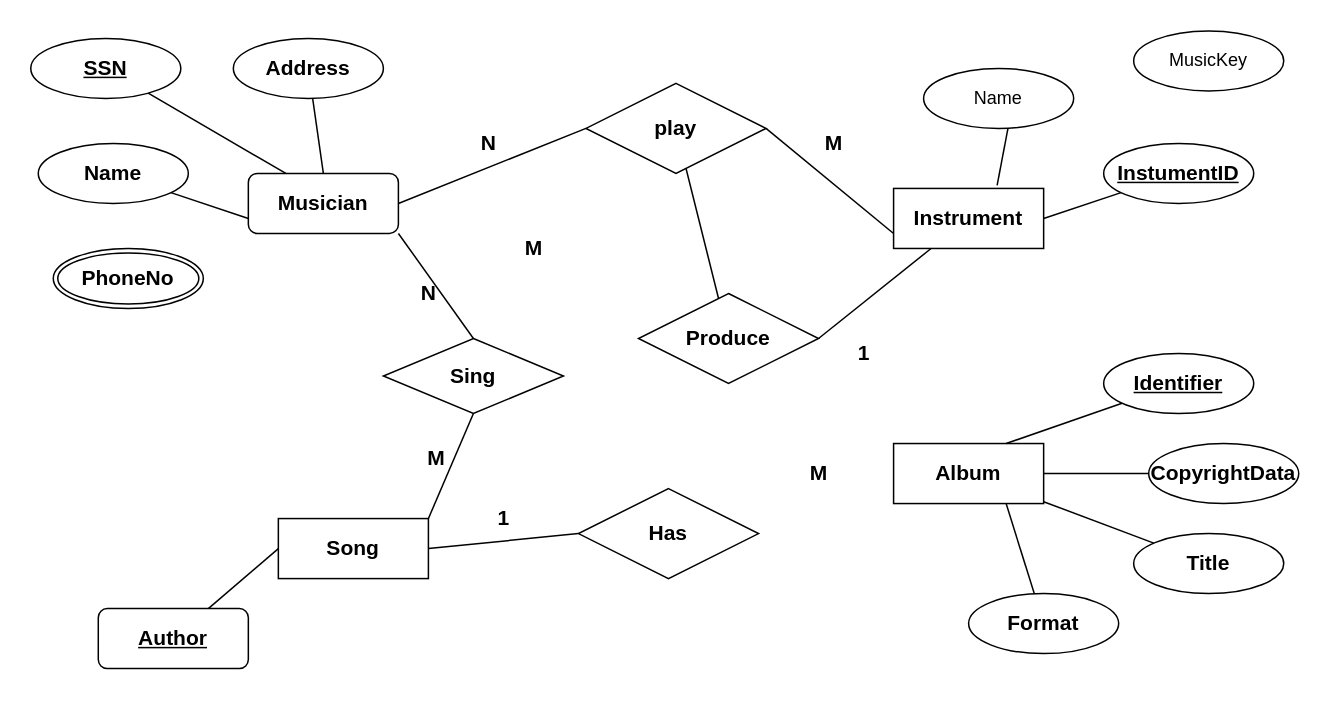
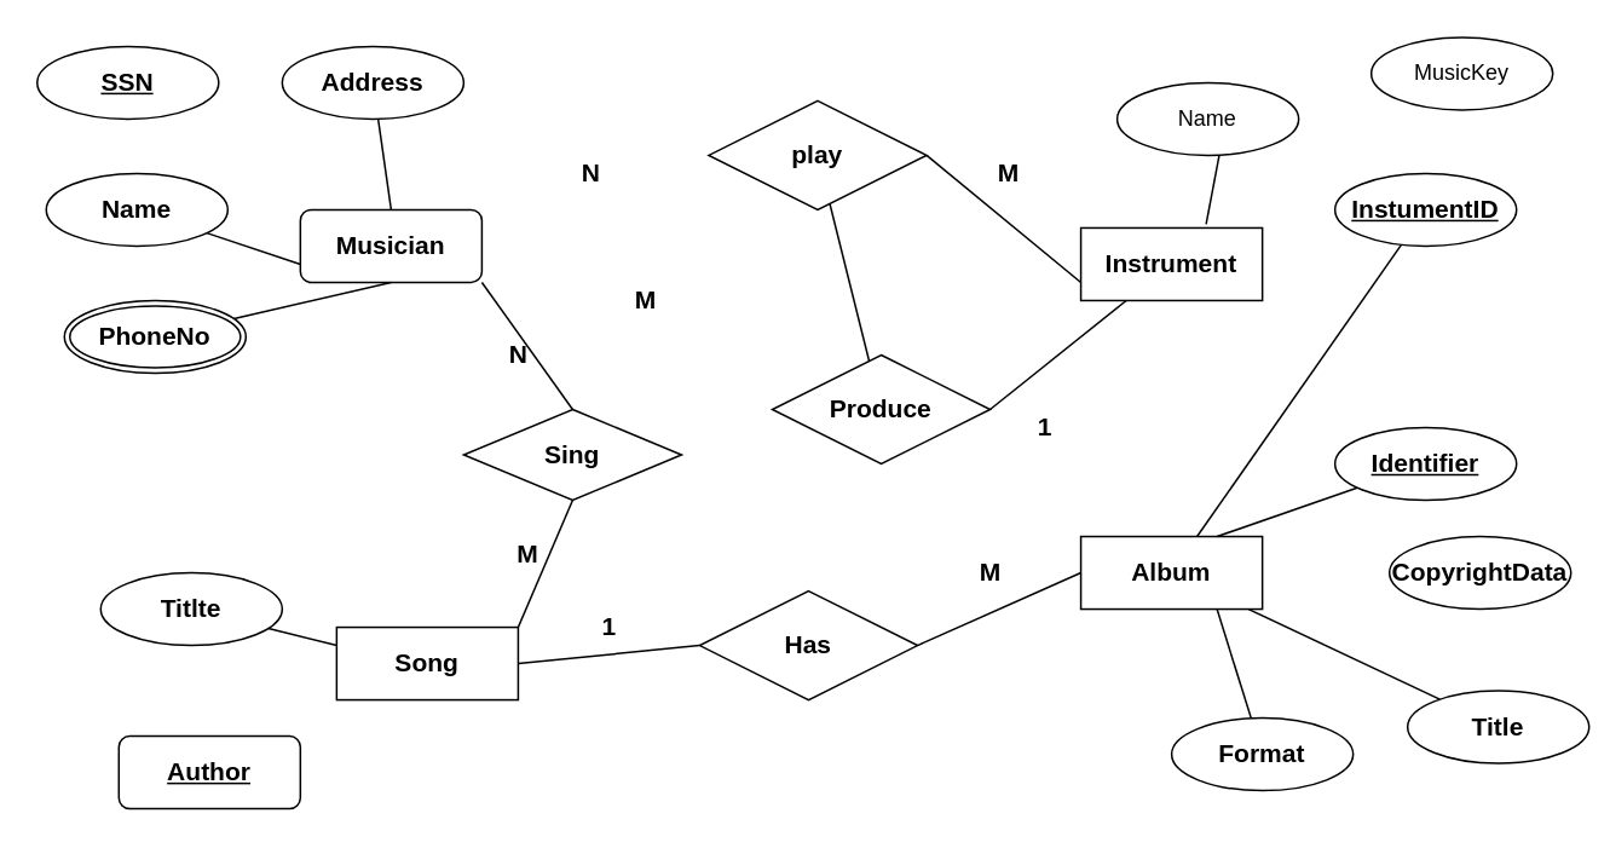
  <mxCell id="0" />
  <mxCell id="1" parent="0" />
  <mxCell id="2" value="Musician" style="whiteSpace=wrap;html=1;align=center;fontStyle=1;fontSize=14;rounded=1;" parent="1" vertex="1"><mxGeometry x="165" y="115" width="100" height="40" as="geometry" /></mxCell>
  <mxCell id="3" style="edgeStyle=none;rounded=0;orthogonalLoop=1;jettySize=auto;html=1;entryX=0;entryY=0.75;entryDx=0;entryDy=0;endArrow=none;endFill=0;fontStyle=1;fontSize=14;" parent="1" source="4" target="2" edge="1"><mxGeometry relative="1" as="geometry" /></mxCell>
  <mxCell id="4" value="Name" style="ellipse;whiteSpace=wrap;html=1;align=center;fontStyle=1;fontSize=14;" parent="1" vertex="1"><mxGeometry y="95" width="100" height="40" as="geometry" x="25" /></mxCell>
- <mxCell id="5" style="edgeStyle=none;rounded=0;orthogonalLoop=1;jettySize=auto;html=1;entryX=0.25;entryY=0;entryDx=0;entryDy=0;endArrow=none;endFill=0;fontStyle=1;fontSize=14;" parent="1" source="6" target="2" edge="1"><mxGeometry relative="1" as="geometry" /></mxCell>
  <mxCell id="6" value="SSN" style="ellipse;whiteSpace=wrap;html=1;align=center;fontStyle=5;fontSize=14;" parent="1" vertex="1"><mxGeometry x="20" y="25" width="100" height="40" as="geometry" /></mxCell>
+ <mxCell id="7" style="edgeStyle=none;rounded=0;orthogonalLoop=1;jettySize=auto;html=1;entryX=0.5;entryY=1;entryDx=0;entryDy=0;endArrow=none;endFill=0;fontStyle=1;fontSize=14;" parent="1" source="8" target="2" edge="1"><mxGeometry relative="1" as="geometry" /></mxCell>
  <mxCell id="8" value="PhoneNo" style="ellipse;shape=doubleEllipse;margin=3;whiteSpace=wrap;html=1;align=center;fontStyle=1;fontSize=14;" parent="1" vertex="1"><mxGeometry x="35" y="165" width="100" height="40" as="geometry" /></mxCell>
  <mxCell id="9" style="edgeStyle=none;rounded=0;orthogonalLoop=1;jettySize=auto;html=1;entryX=0.5;entryY=0;entryDx=0;entryDy=0;endArrow=none;endFill=0;fontStyle=1;fontSize=14;" parent="1" target="2" edge="1"><mxGeometry relative="1" as="geometry"><mxPoint x="207.852" y="64.967" as="sourcePoint" /></mxGeometry></mxCell>
  <mxCell id="10" value="Instrument" style="whiteSpace=wrap;html=1;align=center;fontStyle=1;fontSize=14;" parent="1" vertex="1"><mxGeometry x="595" y="125" width="100" height="40" as="geometry" /></mxCell>
  <mxCell id="11" style="edgeStyle=none;rounded=0;orthogonalLoop=1;jettySize=auto;html=1;entryX=0.69;entryY=-0.05;entryDx=0;entryDy=0;entryPerimeter=0;endArrow=none;endFill=0;fontStyle=1;fontSize=14;" parent="1" target="10" edge="1"><mxGeometry relative="1" as="geometry"><mxPoint x="671.218" y="84.943" as="sourcePoint" /></mxGeometry></mxCell>
- <mxCell id="12" style="edgeStyle=none;rounded=0;orthogonalLoop=1;jettySize=auto;html=1;entryX=1;entryY=0.5;entryDx=0;entryDy=0;endArrow=none;endFill=0;fontStyle=1;fontSize=14;" parent="1" source="13" target="10" edge="1"><mxGeometry relative="1" as="geometry" /></mxCell>
+ <mxCell id="12" style="edgeStyle=none;rounded=0;orthogonalLoop=1;jettySize=auto;html=1;endArrow=none;endFill=0;fontStyle=1;fontSize=14;" parent="1" source="13" target="14" edge="1"><mxGeometry relative="1" as="geometry" /></mxCell>
  <mxCell id="13" value="InstumentID" style="ellipse;whiteSpace=wrap;html=1;align=center;fontStyle=5;fontSize=14;" parent="1" vertex="1"><mxGeometry x="735" y="95" width="100" height="40" as="geometry" /></mxCell>
  <mxCell id="14" value="Album" style="whiteSpace=wrap;html=1;align=center;fontStyle=1;fontSize=14;" parent="1" vertex="1"><mxGeometry x="595" y="295" width="100" height="40" as="geometry" /></mxCell>
  <mxCell id="15" style="edgeStyle=none;rounded=0;orthogonalLoop=1;jettySize=auto;html=1;endArrow=none;endFill=0;fontStyle=1;fontSize=14;" parent="1" source="16" target="14" edge="1"><mxGeometry relative="1" as="geometry" /></mxCell>
- <mxCell id="16" value="Title" style="ellipse;whiteSpace=wrap;html=1;align=center;fontStyle=1;fontSize=14;" parent="1" vertex="1"><mxGeometry x="755" y="355" width="100" height="40" as="geometry" /></mxCell>
- <mxCell id="17" style="edgeStyle=none;rounded=0;orthogonalLoop=1;jettySize=auto;html=1;endArrow=none;endFill=0;fontStyle=1;fontSize=14;" parent="1" source="18" target="14" edge="1"><mxGeometry relative="1" as="geometry" /></mxCell>
+ <mxCell id="16" value="Title" style="ellipse;whiteSpace=wrap;html=1;align=center;fontStyle=1;fontSize=14;" parent="1" vertex="1"><mxGeometry x="775" y="380" width="100" height="40" as="geometry" /></mxCell>
  <mxCell id="18" value="CopyrightData" style="ellipse;whiteSpace=wrap;html=1;align=center;fontStyle=1;fontSize=14;" parent="1" vertex="1"><mxGeometry x="765" y="295" width="100" height="40" as="geometry" /></mxCell>
  <mxCell id="19" style="edgeStyle=none;rounded=0;orthogonalLoop=1;jettySize=auto;html=1;entryX=0.75;entryY=0;entryDx=0;entryDy=0;endArrow=none;endFill=0;fontStyle=1;fontSize=14;" parent="1" source="20" target="14" edge="1"><mxGeometry relative="1" as="geometry" /></mxCell>
  <mxCell id="20" value="Identifier" style="ellipse;whiteSpace=wrap;html=1;align=center;fontStyle=5;fontSize=14;" parent="1" vertex="1"><mxGeometry x="735" y="235" width="100" height="40" as="geometry" /></mxCell>
  <mxCell id="21" style="edgeStyle=none;rounded=0;orthogonalLoop=1;jettySize=auto;html=1;entryX=0.75;entryY=1;entryDx=0;entryDy=0;endArrow=none;endFill=0;fontStyle=1;fontSize=14;" parent="1" source="22" target="14" edge="1"><mxGeometry relative="1" as="geometry" /></mxCell>
  <mxCell id="22" value="Format" style="ellipse;whiteSpace=wrap;html=1;align=center;fontStyle=1;fontSize=14;" parent="1" vertex="1"><mxGeometry x="645" y="395" width="100" height="40" as="geometry" /></mxCell>
  <mxCell id="23" value="Song" style="whiteSpace=wrap;html=1;align=center;fontStyle=1;fontSize=14;" parent="1" vertex="1"><mxGeometry x="185" y="345" width="100" height="40" as="geometry" /></mxCell>
- <mxCell id="24" style="edgeStyle=none;rounded=0;orthogonalLoop=1;jettySize=auto;html=1;entryX=0;entryY=0.5;entryDx=0;entryDy=0;endArrow=none;endFill=0;fontStyle=1;fontSize=14;" parent="1" source="25" target="23" edge="1"><mxGeometry relative="1" as="geometry" /></mxCell>
  <mxCell id="25" value="Author" style="whiteSpace=wrap;html=1;align=center;fontStyle=5;fontSize=14;rounded=1;" parent="1" vertex="1"><mxGeometry x="65" y="405" width="100" height="40" as="geometry" /></mxCell>
+ <mxCell id="26" style="edgeStyle=none;rounded=0;orthogonalLoop=1;jettySize=auto;html=1;entryX=0;entryY=0.25;entryDx=0;entryDy=0;endArrow=none;endFill=0;fontStyle=1;fontSize=14;" parent="1" source="27" target="23" edge="1"><mxGeometry relative="1" as="geometry" /></mxCell>
+ <mxCell id="27" value="Titlte" style="ellipse;whiteSpace=wrap;html=1;align=center;fontStyle=1;fontSize=14;" parent="1" vertex="1"><mxGeometry x="55" y="315" width="100" height="40" as="geometry" /></mxCell>
  <mxCell id="28" style="edgeStyle=none;rounded=0;orthogonalLoop=1;jettySize=auto;html=1;entryX=0;entryY=0.5;entryDx=0;entryDy=0;endArrow=none;endFill=0;fontStyle=1;fontSize=14;" parent="1" source="2" target="2" edge="1"><mxGeometry relative="1" as="geometry" /></mxCell>
  <mxCell id="29" style="edgeStyle=none;rounded=0;orthogonalLoop=1;jettySize=auto;html=1;entryX=1;entryY=1;entryDx=0;entryDy=0;endArrow=none;endFill=0;exitX=0.5;exitY=0;exitDx=0;exitDy=0;fontStyle=1;fontSize=14;" parent="1" source="31" target="2" edge="1"><mxGeometry relative="1" as="geometry" /></mxCell>
  <mxCell id="30" style="edgeStyle=none;rounded=0;orthogonalLoop=1;jettySize=auto;html=1;entryX=1;entryY=0;entryDx=0;entryDy=0;endArrow=none;endFill=0;exitX=0.5;exitY=1;exitDx=0;exitDy=0;fontStyle=1;fontSize=14;" parent="1" source="31" target="23" edge="1"><mxGeometry relative="1" as="geometry"><mxPoint x="335" y="259" as="sourcePoint" /></mxGeometry></mxCell>
  <mxCell id="31" value="Sing" style="shape=rhombus;perimeter=rhombusPerimeter;whiteSpace=wrap;html=1;align=center;fontStyle=1;fontSize=14;" parent="1" vertex="1"><mxGeometry x="255" y="225" width="120" height="50" as="geometry" /></mxCell>
- <mxCell id="32" style="edgeStyle=none;rounded=0;orthogonalLoop=1;jettySize=auto;html=1;entryX=1;entryY=0.5;entryDx=0;entryDy=0;endArrow=none;endFill=0;exitX=0;exitY=0.5;exitDx=0;exitDy=0;fontStyle=1;fontSize=14;" parent="1" source="34" target="2" edge="1"><mxGeometry relative="1" as="geometry" /></mxCell>
  <mxCell id="33" style="edgeStyle=none;rounded=0;orthogonalLoop=1;jettySize=auto;html=1;entryX=0;entryY=0.75;entryDx=0;entryDy=0;endArrow=none;endFill=0;exitX=1;exitY=0.5;exitDx=0;exitDy=0;fontStyle=1;fontSize=14;" parent="1" source="34" target="10" edge="1"><mxGeometry relative="1" as="geometry" /></mxCell>
  <mxCell id="34" value="play" style="shape=rhombus;perimeter=rhombusPerimeter;whiteSpace=wrap;html=1;align=center;fontStyle=1;fontSize=14;" parent="1" vertex="1"><mxGeometry x="390" y="55" width="120" height="60" as="geometry" /></mxCell>
+ <mxCell id="35" style="edgeStyle=none;rounded=0;orthogonalLoop=1;jettySize=auto;html=1;entryX=0;entryY=0.5;entryDx=0;entryDy=0;endArrow=none;endFill=0;exitX=1;exitY=0.5;exitDx=0;exitDy=0;fontStyle=1;fontSize=14;" parent="1" source="37" target="14" edge="1"><mxGeometry relative="1" as="geometry"><mxPoint x="505" y="335" as="sourcePoint" /></mxGeometry></mxCell>
  <mxCell id="36" style="edgeStyle=none;rounded=0;orthogonalLoop=1;jettySize=auto;html=1;endArrow=none;endFill=0;exitX=0;exitY=0.5;exitDx=0;exitDy=0;entryX=1;entryY=0.5;entryDx=0;entryDy=0;fontStyle=1;fontSize=14;" parent="1" source="37" target="23" edge="1"><mxGeometry relative="1" as="geometry" /></mxCell>
  <mxCell id="37" value="Has" style="shape=rhombus;perimeter=rhombusPerimeter;whiteSpace=wrap;html=1;align=center;fontStyle=1;fontSize=14;" parent="1" vertex="1"><mxGeometry x="385" y="325" width="120" height="60" as="geometry" /></mxCell>
  <mxCell id="38" style="edgeStyle=none;rounded=0;orthogonalLoop=1;jettySize=auto;html=1;endArrow=none;endFill=0;fontStyle=1;fontSize=14;" parent="1" source="40" target="34" edge="1"><mxGeometry relative="1" as="geometry" /></mxCell>
  <mxCell id="39" style="edgeStyle=none;rounded=0;orthogonalLoop=1;jettySize=auto;html=1;endArrow=none;endFill=0;exitX=1;exitY=0.5;exitDx=0;exitDy=0;fontStyle=1;fontSize=14;" parent="1" source="40" target="10" edge="1"><mxGeometry relative="1" as="geometry" /></mxCell>
  <mxCell id="40" value="Produce" style="shape=rhombus;perimeter=rhombusPerimeter;whiteSpace=wrap;html=1;align=center;fontStyle=1;fontSize=14;" parent="1" vertex="1"><mxGeometry x="425" y="195" width="120" height="60" as="geometry" /></mxCell>
  <mxCell id="41" value="N" style="text;html=1;align=center;verticalAlign=middle;resizable=0;points=[];autosize=1;strokeColor=none;fontStyle=1;fontSize=14;" parent="1" vertex="1"><mxGeometry x="310" y="85" width="30" height="20" as="geometry" /></mxCell>
  <mxCell id="42" value="M" style="text;html=1;align=center;verticalAlign=middle;resizable=0;points=[];autosize=1;strokeColor=none;fontStyle=1;fontSize=14;" parent="1" vertex="1"><mxGeometry x="540" y="85" width="30" height="20" as="geometry" /></mxCell>
  <mxCell id="43" value="M" style="text;html=1;align=center;verticalAlign=middle;resizable=0;points=[];autosize=1;strokeColor=none;fontStyle=1;fontSize=14;" parent="1" vertex="1"><mxGeometry x="530" y="305" width="30" height="20" as="geometry" /></mxCell>
  <mxCell id="44" value="1" style="text;html=1;align=center;verticalAlign=middle;resizable=0;points=[];autosize=1;strokeColor=none;fontStyle=1;fontSize=14;" parent="1" vertex="1"><mxGeometry x="325" y="335" width="20" height="20" as="geometry" /></mxCell>
  <mxCell id="45" value="N" style="text;html=1;align=center;verticalAlign=middle;resizable=0;points=[];autosize=1;strokeColor=none;fontStyle=1;fontSize=14;" parent="1" vertex="1"><mxGeometry x="270" y="185" width="30" height="20" as="geometry" /></mxCell>
  <mxCell id="46" value="M" style="text;html=1;align=center;verticalAlign=middle;resizable=0;points=[];autosize=1;strokeColor=none;fontStyle=1;fontSize=14;" parent="1" vertex="1"><mxGeometry x="275" y="295" width="30" height="20" as="geometry" /></mxCell>
  <mxCell id="47" value="1" style="text;html=1;align=center;verticalAlign=middle;resizable=0;points=[];autosize=1;strokeColor=none;fontStyle=1;fontSize=14;" parent="1" vertex="1"><mxGeometry x="565" y="225" width="20" height="20" as="geometry" /></mxCell>
  <mxCell id="48" value="M" style="text;html=1;align=center;verticalAlign=middle;resizable=0;points=[];autosize=1;strokeColor=none;fontStyle=1;fontSize=14;" parent="1" vertex="1"><mxGeometry x="340" y="155" width="30" height="20" as="geometry" /></mxCell>
  <mxCell id="49" value="&lt;b&gt;Address&lt;/b&gt;" style="ellipse;whiteSpace=wrap;html=1;align=center;fontSize=14;" parent="1" vertex="1"><mxGeometry x="155" y="25" width="100" height="40" as="geometry" /></mxCell>
  <mxCell id="50" value="Name" style="ellipse;whiteSpace=wrap;html=1;align=center;" vertex="1" parent="1"><mxGeometry x="615" y="45" width="100" height="40" as="geometry" /></mxCell>
  <mxCell id="51" value="MusicKey" style="ellipse;whiteSpace=wrap;html=1;align=center;" vertex="1" parent="1"><mxGeometry x="755" y="20" width="100" height="40" as="geometry" /></mxCell>
